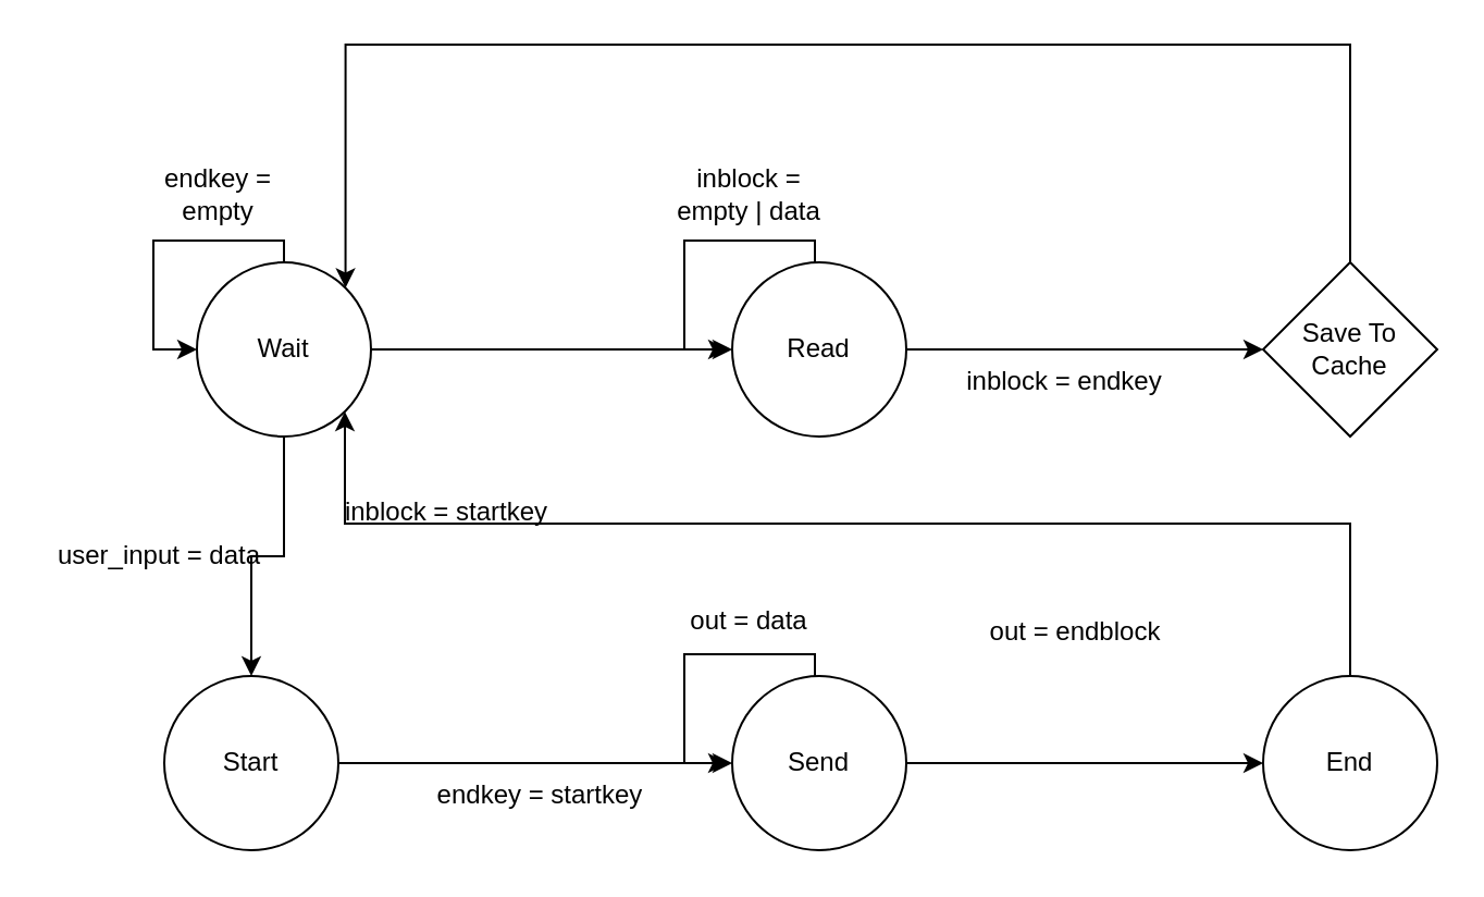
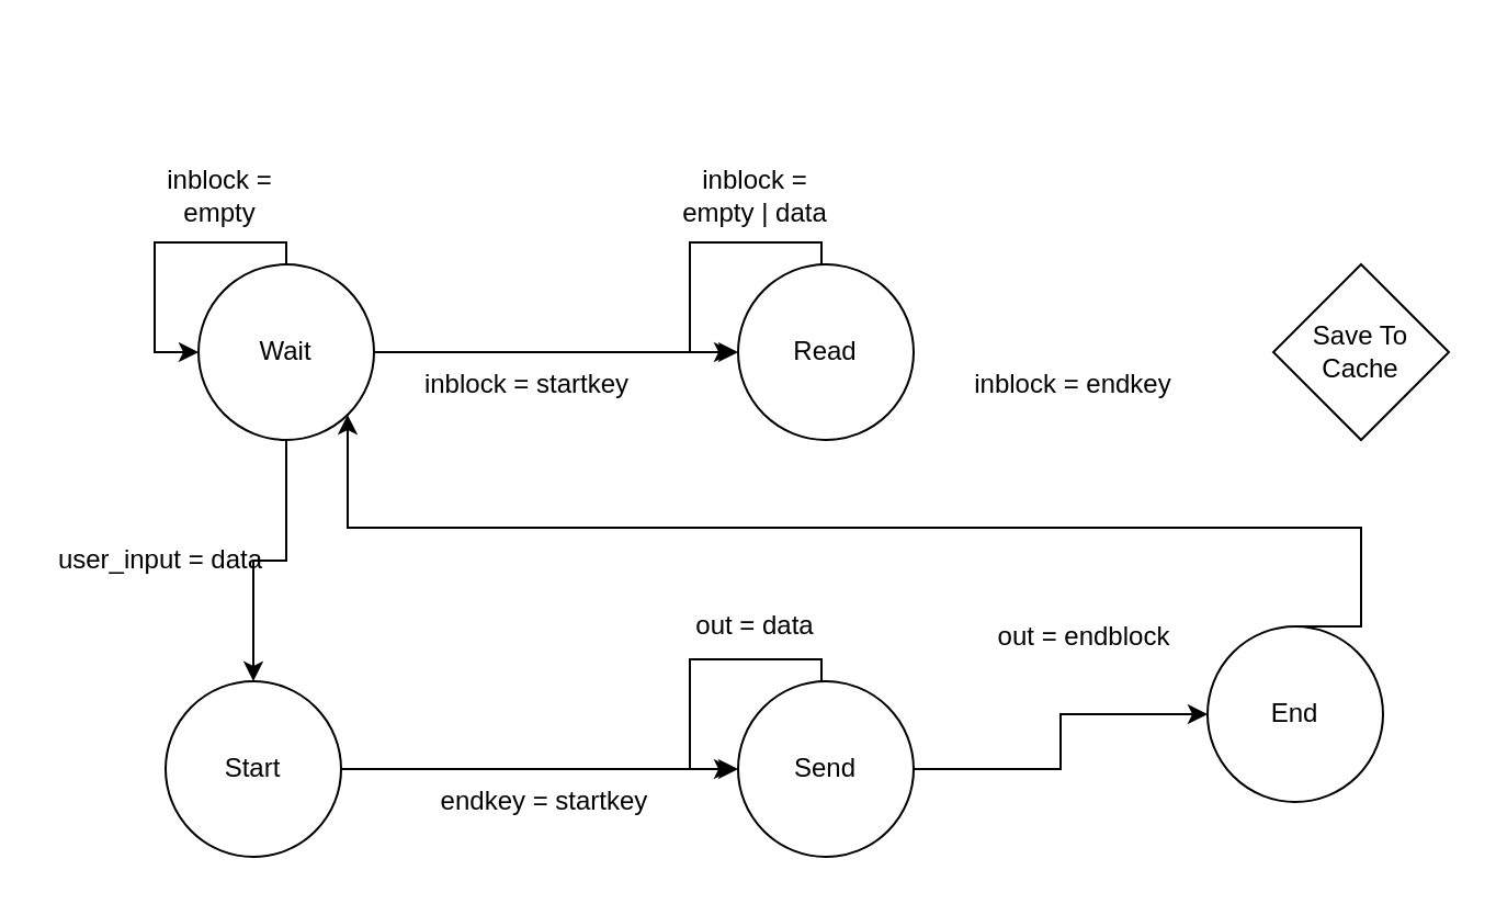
  <mxCell id="0" />
  <mxCell id="1" parent="0" />
  <mxCell id="2" style="edgeStyle=orthogonalEdgeStyle;rounded=0;orthogonalLoop=1;jettySize=auto;html=1;exitX=0.5;exitY=0;exitDx=0;exitDy=0;entryX=0;entryY=0.5;entryDx=0;entryDy=0;" edge="1" parent="1" source="5" target="5"><mxGeometry relative="1" as="geometry"><mxPoint x="60" y="150" as="targetPoint" /><Array as="points"><mxPoint x="130" y="110" /><mxPoint x="70" y="110" /><mxPoint x="70" y="160" /></Array></mxGeometry></mxCell>
  <mxCell id="3" value="" style="edgeStyle=orthogonalEdgeStyle;rounded=0;orthogonalLoop=1;jettySize=auto;html=1;" edge="1" parent="1" source="5" target="9"><mxGeometry relative="1" as="geometry" /></mxCell>
  <mxCell id="4" value="" style="edgeStyle=orthogonalEdgeStyle;rounded=0;orthogonalLoop=1;jettySize=auto;html=1;" edge="1" parent="1" source="5" target="16"><mxGeometry relative="1" as="geometry" /></mxCell>
  <mxCell id="5" value="Wait" style="ellipse;whiteSpace=wrap;html=1;aspect=fixed;" vertex="1" parent="1"><mxGeometry x="90" y="120" width="80" height="80" as="geometry" /></mxCell>
- <mxCell id="6" value="endkey = empty" style="text;html=1;strokeColor=none;fillColor=none;align=center;verticalAlign=middle;whiteSpace=wrap;rounded=0;" vertex="1" parent="1"><mxGeometry x="60" y="74" width="80" height="30" as="geometry" /></mxCell>
- <mxCell id="7" value="" style="edgeStyle=orthogonalEdgeStyle;rounded=0;orthogonalLoop=1;jettySize=auto;html=1;entryX=1;entryY=0;entryDx=0;entryDy=0;exitX=0.5;exitY=0;exitDx=0;exitDy=0;" edge="1" parent="1" source="13" target="5"><mxGeometry relative="1" as="geometry"><mxPoint x="610" y="250" as="sourcePoint" /><mxPoint x="500" y="20" as="targetPoint" /><Array as="points"><mxPoint x="620" y="20" /><mxPoint x="158" y="20" /></Array></mxGeometry></mxCell>
- <mxCell id="8" value="" style="edgeStyle=orthogonalEdgeStyle;rounded=0;orthogonalLoop=1;jettySize=auto;html=1;" edge="1" parent="1" source="9" target="13"><mxGeometry relative="1" as="geometry" /></mxCell>
+ <mxCell id="6" value="inblock = empty" style="text;html=1;strokeColor=none;fillColor=none;align=center;verticalAlign=middle;whiteSpace=wrap;rounded=0;" vertex="1" parent="1"><mxGeometry x="60" y="74" width="80" height="30" as="geometry" /></mxCell>
  <mxCell id="9" value="Read" style="ellipse;whiteSpace=wrap;html=1;aspect=fixed;" vertex="1" parent="1"><mxGeometry x="336" y="120" width="80" height="80" as="geometry" /></mxCell>
  <mxCell id="10" style="edgeStyle=orthogonalEdgeStyle;rounded=0;orthogonalLoop=1;jettySize=auto;html=1;exitX=0.5;exitY=0;exitDx=0;exitDy=0;entryX=0;entryY=0.5;entryDx=0;entryDy=0;" edge="1" parent="1"><mxGeometry relative="1" as="geometry"><mxPoint x="334" y="160" as="targetPoint" /><mxPoint x="374" y="120" as="sourcePoint" /><Array as="points"><mxPoint x="374" y="110" /><mxPoint x="314" y="110" /><mxPoint x="314" y="160" /></Array></mxGeometry></mxCell>
  <mxCell id="11" value="inblock = empty | data" style="text;html=1;strokeColor=none;fillColor=none;align=center;verticalAlign=middle;whiteSpace=wrap;rounded=0;" vertex="1" parent="1"><mxGeometry x="304" y="74" width="80" height="30" as="geometry" /></mxCell>
  <mxCell id="12" value="inblock = endkey" style="text;html=1;strokeColor=none;fillColor=none;align=center;verticalAlign=middle;whiteSpace=wrap;rounded=0;" vertex="1" parent="1"><mxGeometry x="434" y="160" width="110" height="30" as="geometry" /></mxCell>
  <mxCell id="13" value="Save To Cache" style="rhombus;whiteSpace=wrap;html=1;aspect=fixed;" vertex="1" parent="1"><mxGeometry x="580" y="120" width="80" height="80" as="geometry" /></mxCell>
- <mxCell id="14" value="inblock = startkey" style="text;html=1;strokeColor=none;fillColor=none;align=center;verticalAlign=middle;whiteSpace=wrap;rounded=0;" vertex="1" parent="1"><mxGeometry x="137" y="220" width="136" height="30" as="geometry" /></mxCell>
+ <mxCell id="14" value="inblock = startkey" style="text;html=1;strokeColor=none;fillColor=none;align=center;verticalAlign=middle;whiteSpace=wrap;rounded=0;" vertex="1" parent="1"><mxGeometry x="172" y="160" width="136" height="30" as="geometry" /></mxCell>
  <mxCell id="15" value="" style="edgeStyle=orthogonalEdgeStyle;rounded=0;orthogonalLoop=1;jettySize=auto;html=1;" edge="1" parent="1" source="16" target="19"><mxGeometry relative="1" as="geometry" /></mxCell>
  <mxCell id="16" value="Start" style="ellipse;whiteSpace=wrap;html=1;aspect=fixed;" vertex="1" parent="1"><mxGeometry x="75" y="310" width="80" height="80" as="geometry" /></mxCell>
  <mxCell id="17" value="user_input = data" style="text;html=1;strokeColor=none;fillColor=none;align=center;verticalAlign=middle;whiteSpace=wrap;rounded=0;" vertex="1" parent="1"><mxGeometry x="20" y="240" width="106" height="30" as="geometry" /></mxCell>
  <mxCell id="18" value="" style="edgeStyle=orthogonalEdgeStyle;rounded=0;orthogonalLoop=1;jettySize=auto;html=1;" edge="1" parent="1" source="19" target="21"><mxGeometry relative="1" as="geometry" /></mxCell>
  <mxCell id="19" value="Send" style="ellipse;whiteSpace=wrap;html=1;aspect=fixed;" vertex="1" parent="1"><mxGeometry x="336" y="310" width="80" height="80" as="geometry" /></mxCell>
  <mxCell id="20" style="edgeStyle=orthogonalEdgeStyle;rounded=0;orthogonalLoop=1;jettySize=auto;html=1;exitX=0.5;exitY=0;exitDx=0;exitDy=0;" edge="1" parent="1" source="21" target="5"><mxGeometry relative="1" as="geometry"><Array as="points"><mxPoint x="620" y="240" /><mxPoint x="158" y="240" /></Array></mxGeometry></mxCell>
- <mxCell id="21" value="End" style="ellipse;whiteSpace=wrap;html=1;aspect=fixed;" vertex="1" parent="1"><mxGeometry x="580" y="310" width="80" height="80" as="geometry" /></mxCell>
+ <mxCell id="21" value="End" style="ellipse;whiteSpace=wrap;html=1;aspect=fixed;" vertex="1" parent="1"><mxGeometry x="550" y="285" width="80" height="80" as="geometry" /></mxCell>
  <mxCell id="22" value="endkey = startkey" style="text;html=1;strokeColor=none;fillColor=none;align=center;verticalAlign=middle;whiteSpace=wrap;rounded=0;" vertex="1" parent="1"><mxGeometry x="180" y="350" width="136" height="30" as="geometry" /></mxCell>
  <mxCell id="23" value="out = endblock" style="text;html=1;strokeColor=none;fillColor=none;align=center;verticalAlign=middle;whiteSpace=wrap;rounded=0;" vertex="1" parent="1"><mxGeometry x="449" y="275" width="90" height="30" as="geometry" /></mxCell>
  <mxCell id="24" value="out = data" style="text;html=1;strokeColor=none;fillColor=none;align=center;verticalAlign=middle;whiteSpace=wrap;rounded=0;" vertex="1" parent="1"><mxGeometry x="276" y="270" width="136" height="30" as="geometry" /></mxCell>
  <mxCell id="25" style="edgeStyle=orthogonalEdgeStyle;rounded=0;orthogonalLoop=1;jettySize=auto;html=1;exitX=0.5;exitY=0;exitDx=0;exitDy=0;entryX=0;entryY=0.5;entryDx=0;entryDy=0;" edge="1" parent="1"><mxGeometry relative="1" as="geometry"><mxPoint x="334" y="350" as="targetPoint" /><mxPoint x="374" y="310" as="sourcePoint" /><Array as="points"><mxPoint x="374" y="300" /><mxPoint x="314" y="300" /><mxPoint x="314" y="350" /></Array></mxGeometry></mxCell>
